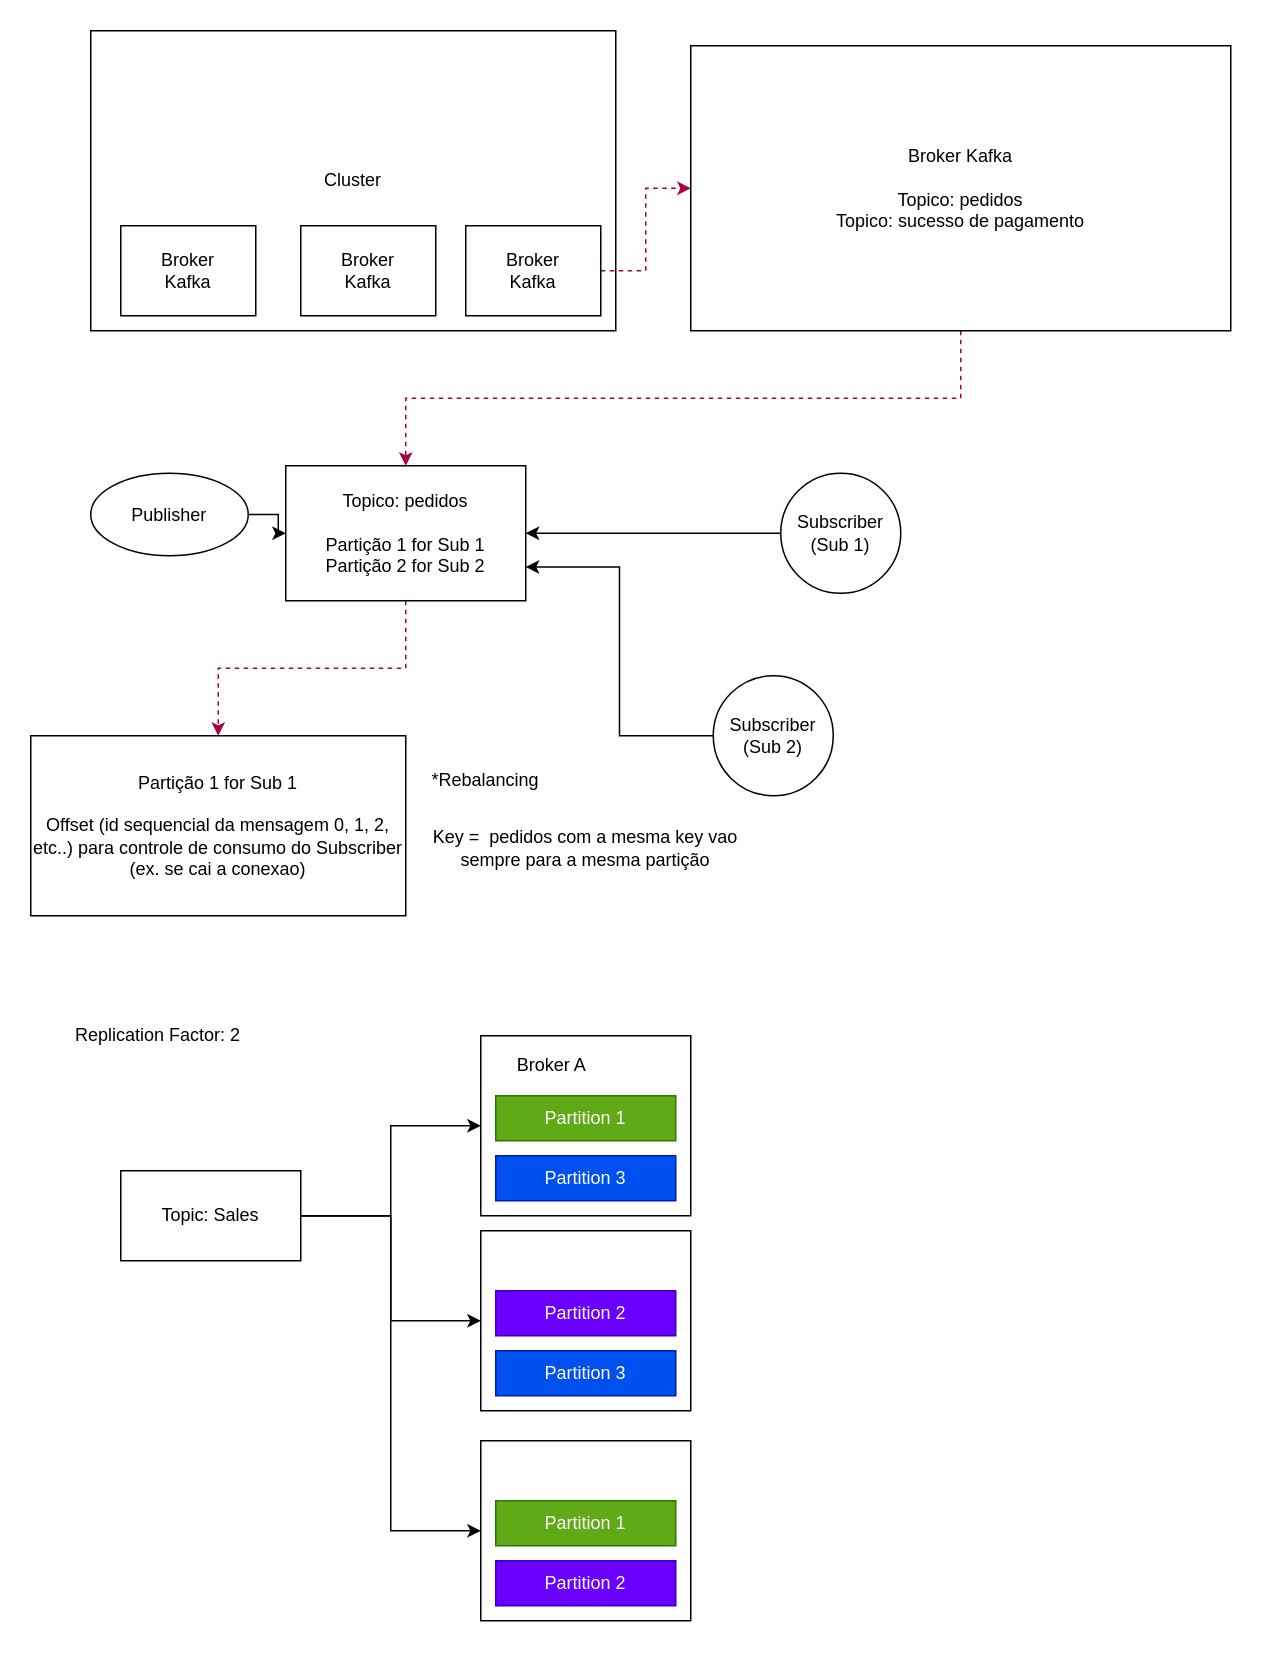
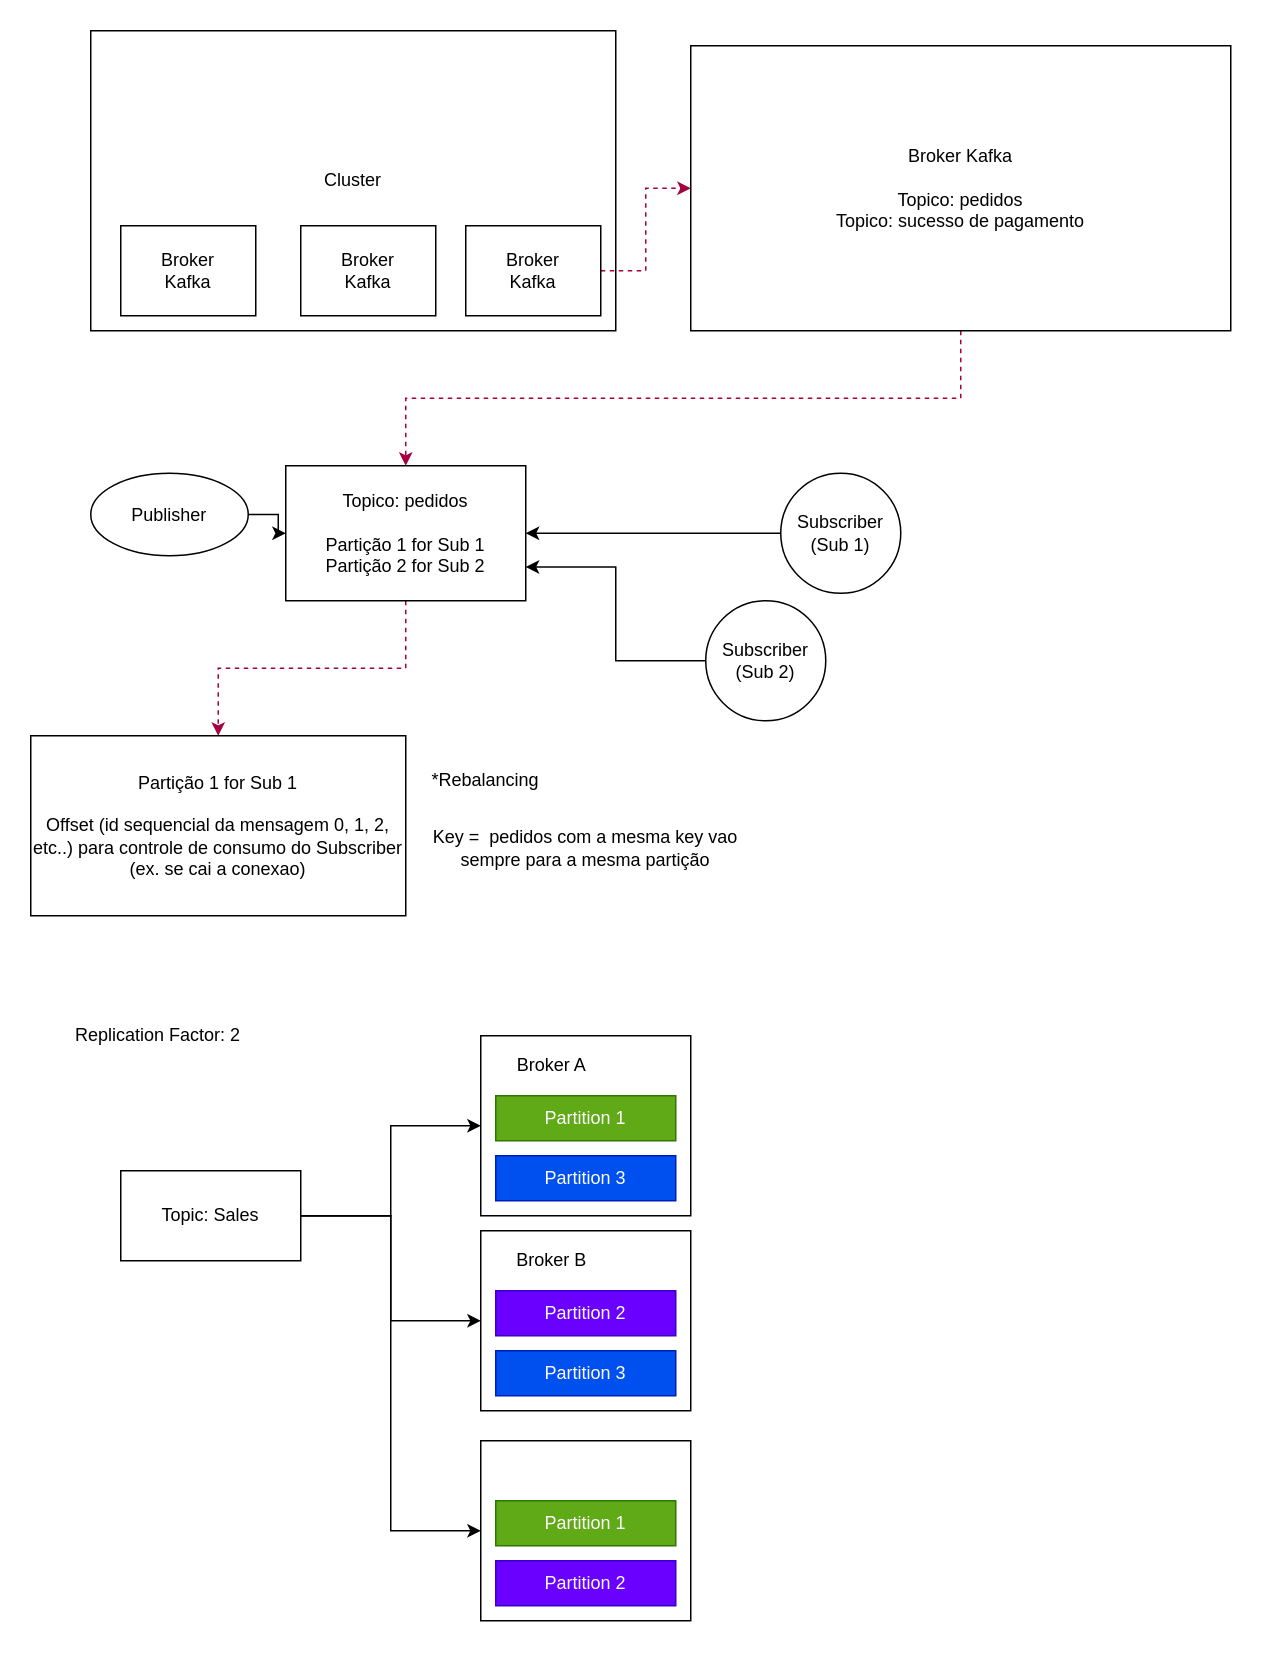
  <mxCell id="0" />
  <mxCell id="1" parent="0" />
  <mxCell id="2" value="" style="rounded=0;whiteSpace=wrap;html=1;" vertex="1" parent="1"><mxGeometry x="320" y="690" width="140" height="120" as="geometry" /></mxCell>
  <mxCell id="3" value="Cluster" style="rounded=0;whiteSpace=wrap;html=1;" parent="1" vertex="1"><mxGeometry x="60" y="20" width="350" height="200" as="geometry" /></mxCell>
  <mxCell id="4" value="Broker&lt;br&gt;Kafka" style="rounded=0;whiteSpace=wrap;html=1;" parent="1" vertex="1"><mxGeometry x="80" y="150" width="90" height="60" as="geometry" /></mxCell>
  <mxCell id="5" value="Broker&lt;br&gt;Kafka" style="rounded=0;whiteSpace=wrap;html=1;" parent="1" vertex="1"><mxGeometry x="200" y="150" width="90" height="60" as="geometry" /></mxCell>
  <mxCell id="6" style="edgeStyle=orthogonalEdgeStyle;rounded=0;orthogonalLoop=1;jettySize=auto;html=1;exitX=1;exitY=0.5;exitDx=0;exitDy=0;dashed=1;fillColor=#d80073;strokeColor=#A50040;" parent="1" source="7" target="9" edge="1"><mxGeometry relative="1" as="geometry" /></mxCell>
  <mxCell id="7" value="Broker&lt;br&gt;Kafka" style="rounded=0;whiteSpace=wrap;html=1;" parent="1" vertex="1"><mxGeometry x="310" y="150" width="90" height="60" as="geometry" /></mxCell>
  <mxCell id="8" style="edgeStyle=orthogonalEdgeStyle;rounded=0;orthogonalLoop=1;jettySize=auto;html=1;entryX=0.5;entryY=0;entryDx=0;entryDy=0;exitX=0.5;exitY=1;exitDx=0;exitDy=0;shadow=0;jumpStyle=gap;dashed=1;fillColor=#d80073;strokeColor=#A50040;" parent="1" source="9" target="11" edge="1"><mxGeometry relative="1" as="geometry" /></mxCell>
  <mxCell id="9" value="Broker Kafka&lt;br&gt;&lt;br&gt;Topico: pedidos&lt;br&gt;Topico: sucesso de pagamento" style="rounded=0;whiteSpace=wrap;html=1;" parent="1" vertex="1"><mxGeometry x="460" y="30" width="360" height="190" as="geometry" /></mxCell>
  <mxCell id="10" style="edgeStyle=orthogonalEdgeStyle;rounded=0;jumpStyle=gap;orthogonalLoop=1;jettySize=auto;html=1;exitX=0.5;exitY=1;exitDx=0;exitDy=0;entryX=0.5;entryY=0;entryDx=0;entryDy=0;shadow=0;dashed=1;fillColor=#d80073;strokeColor=#A50040;" parent="1" source="11" target="18" edge="1"><mxGeometry relative="1" as="geometry" /></mxCell>
  <mxCell id="11" value="Topico: pedidos&lt;br&gt;&lt;br&gt;Partição 1 for Sub 1&lt;br&gt;Partição 2 for Sub 2" style="rounded=0;whiteSpace=wrap;html=1;" parent="1" vertex="1"><mxGeometry x="190" y="310" width="160" height="90" as="geometry" /></mxCell>
  <mxCell id="12" style="edgeStyle=orthogonalEdgeStyle;rounded=0;orthogonalLoop=1;jettySize=auto;html=1;entryX=1;entryY=0.5;entryDx=0;entryDy=0;" parent="1" source="13" target="11" edge="1"><mxGeometry relative="1" as="geometry" /></mxCell>
  <mxCell id="13" value="Subscriber (Sub 1)" style="ellipse;whiteSpace=wrap;html=1;aspect=fixed;" parent="1" vertex="1"><mxGeometry x="520" y="315" width="80" height="80" as="geometry" /></mxCell>
  <mxCell id="14" style="edgeStyle=orthogonalEdgeStyle;rounded=0;orthogonalLoop=1;jettySize=auto;html=1;exitX=1;exitY=0.5;exitDx=0;exitDy=0;" parent="1" source="15" target="11" edge="1"><mxGeometry relative="1" as="geometry" /></mxCell>
  <mxCell id="15" value="Publisher" style="ellipse;whiteSpace=wrap;html=1;aspect=fixed;" parent="1" vertex="1"><mxGeometry x="60" y="315" width="105" height="55" as="geometry" /></mxCell>
  <mxCell id="16" style="edgeStyle=orthogonalEdgeStyle;rounded=0;orthogonalLoop=1;jettySize=auto;html=1;entryX=1;entryY=0.75;entryDx=0;entryDy=0;" parent="1" source="17" target="11" edge="1"><mxGeometry relative="1" as="geometry" /></mxCell>
- <mxCell id="17" value="Subscriber (Sub 2)" style="ellipse;whiteSpace=wrap;html=1;aspect=fixed;" parent="1" vertex="1"><mxGeometry x="475" y="450" width="80" height="80" as="geometry" /></mxCell>
+ <mxCell id="17" value="Subscriber (Sub 2)" style="ellipse;whiteSpace=wrap;html=1;aspect=fixed;" parent="1" vertex="1"><mxGeometry x="470" y="400" width="80" height="80" as="geometry" /></mxCell>
  <mxCell id="18" value="Partição 1 for Sub 1&lt;br&gt;&lt;br&gt;Offset (id sequencial da mensagem 0, 1, 2, etc..) para controle de consumo do Subscriber (ex. se cai a conexao)" style="rounded=0;whiteSpace=wrap;html=1;" parent="1" vertex="1"><mxGeometry x="20" y="490" width="250" height="120" as="geometry" /></mxCell>
  <mxCell id="19" value="Key =&amp;nbsp; pedidos com a mesma key vao sempre para a mesma partição" style="text;html=1;strokeColor=none;fillColor=none;align=center;verticalAlign=middle;whiteSpace=wrap;rounded=0;" parent="1" vertex="1"><mxGeometry x="270" y="540" width="240" height="50" as="geometry" /></mxCell>
  <mxCell id="20" value="*Rebalancing&amp;nbsp;" style="text;html=1;strokeColor=none;fillColor=none;align=center;verticalAlign=middle;whiteSpace=wrap;rounded=0;" parent="1" vertex="1"><mxGeometry x="260" y="510" width="130" height="20" as="geometry" /></mxCell>
  <mxCell id="21" style="edgeStyle=orthogonalEdgeStyle;rounded=0;orthogonalLoop=1;jettySize=auto;html=1;exitX=1;exitY=0.5;exitDx=0;exitDy=0;entryX=0;entryY=0.5;entryDx=0;entryDy=0;" edge="1" parent="1" source="24" target="28"><mxGeometry relative="1" as="geometry" /></mxCell>
  <mxCell id="22" style="edgeStyle=orthogonalEdgeStyle;rounded=0;orthogonalLoop=1;jettySize=auto;html=1;exitX=1;exitY=0.5;exitDx=0;exitDy=0;entryX=0;entryY=0.5;entryDx=0;entryDy=0;" edge="1" parent="1" source="24" target="32"><mxGeometry relative="1" as="geometry" /></mxCell>
  <mxCell id="23" style="edgeStyle=orthogonalEdgeStyle;rounded=0;orthogonalLoop=1;jettySize=auto;html=1;exitX=1;exitY=0.5;exitDx=0;exitDy=0;entryX=0;entryY=0.5;entryDx=0;entryDy=0;" edge="1" parent="1" source="24" target="2"><mxGeometry relative="1" as="geometry" /></mxCell>
  <mxCell id="24" value="Topic: Sales" style="rounded=0;whiteSpace=wrap;html=1;" vertex="1" parent="1"><mxGeometry x="80" y="780" width="120" height="60" as="geometry" /></mxCell>
  <mxCell id="25" value="Partition 1" style="rounded=0;whiteSpace=wrap;html=1;fillColor=#60a917;strokeColor=#2D7600;fontColor=#ffffff;" vertex="1" parent="1"><mxGeometry x="330" y="730" width="120" height="30" as="geometry" /></mxCell>
  <mxCell id="26" value="Partition 3" style="rounded=0;whiteSpace=wrap;html=1;fillColor=#0050ef;strokeColor=#001DBC;fontColor=#ffffff;" vertex="1" parent="1"><mxGeometry x="330" y="770" width="120" height="30" as="geometry" /></mxCell>
  <mxCell id="27" value="Broker A" style="text;html=1;strokeColor=none;fillColor=none;align=center;verticalAlign=middle;whiteSpace=wrap;rounded=0;" vertex="1" parent="1"><mxGeometry x="335" y="700" width="65" height="20" as="geometry" /></mxCell>
  <mxCell id="28" value="" style="rounded=0;whiteSpace=wrap;html=1;" vertex="1" parent="1"><mxGeometry x="320" y="820" width="140" height="120" as="geometry" /></mxCell>
  <mxCell id="29" value="Partition 2" style="rounded=0;whiteSpace=wrap;html=1;fillColor=#6a00ff;strokeColor=#3700CC;fontColor=#ffffff;" vertex="1" parent="1"><mxGeometry x="330" y="860" width="120" height="30" as="geometry" /></mxCell>
  <mxCell id="30" value="Partition 3" style="rounded=0;whiteSpace=wrap;html=1;fillColor=#0050ef;strokeColor=#001DBC;fontColor=#ffffff;" vertex="1" parent="1"><mxGeometry x="330" y="900" width="120" height="30" as="geometry" /></mxCell>
+ <mxCell id="31" value="Broker B" style="text;html=1;strokeColor=none;fillColor=none;align=center;verticalAlign=middle;whiteSpace=wrap;rounded=0;" vertex="1" parent="1"><mxGeometry x="335" y="830" width="65" height="20" as="geometry" /></mxCell>
  <mxCell id="32" value="" style="rounded=0;whiteSpace=wrap;html=1;" vertex="1" parent="1"><mxGeometry x="320" y="960" width="140" height="120" as="geometry" /></mxCell>
  <mxCell id="33" value="Partition 1" style="rounded=0;whiteSpace=wrap;html=1;fillColor=#60a917;strokeColor=#2D7600;fontColor=#ffffff;" vertex="1" parent="1"><mxGeometry x="330" y="1000" width="120" height="30" as="geometry" /></mxCell>
  <mxCell id="34" value="Partition 2" style="rounded=0;whiteSpace=wrap;html=1;fillColor=#6a00ff;strokeColor=#3700CC;fontColor=#ffffff;" vertex="1" parent="1"><mxGeometry x="330" y="1040" width="120" height="30" as="geometry" /></mxCell>
  <mxCell id="35" value="Replication Factor: 2" style="text;html=1;strokeColor=none;fillColor=none;align=center;verticalAlign=middle;whiteSpace=wrap;rounded=0;" vertex="1" parent="1"><mxGeometry x="30" y="680" width="150" height="20" as="geometry" /></mxCell>
